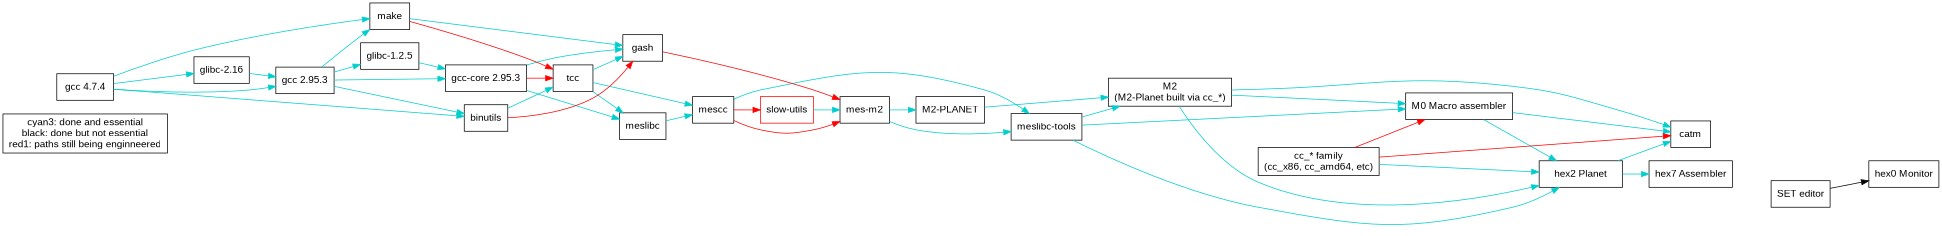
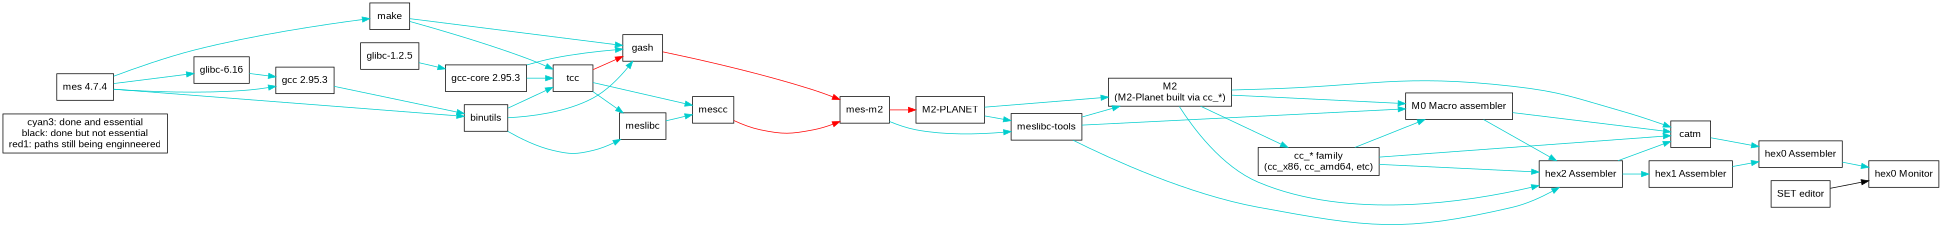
  digraph {
    fontname="Liberation Sans"
    rankdir=LR
    node [fontname="Liberation Sans" shape=box]
    edge [color=cyan3 fontname="Liberation Sans"]
    n1 [label="cyan3: done and essential\nblack: done but not essential\nred1: paths still being enginneered"]
    n2 [label="hex0 Monitor"]
-   n4 [label="hex7 Assembler"]
-   n5 [label="hex2 Planet"]
+   n3 [label="hex0 Assembler"]
+   n4 [label="hex1 Assembler"]
+   n5 [label="hex2 Assembler"]
    n6 [label=catm]
    n7 [label="M0 Macro assembler"]
    n8 [label="cc_* family\n(cc_x86, cc_amd64, etc)"]
    n9 [label="M2\n(M2-Planet built via cc_*)"]
    n10 [label="M2-PLANET"]
    n11 [label="meslibc-tools"]
    n12 [label="mes-m2"]
-   n13 [color=red label="slow-utils"]
    n14 [label=mescc]
    n15 [label=meslibc]
    n16 [label=gash]
    n17 [label=tcc]
    n18 [label="gcc-core 2.95.3"]
    n19 [label=make]
    n20 [label=binutils]
    n21 [label="glibc-1.2.5"]
-   n22 [label="glibc-2.16"]
+   n22 [label="glibc-6.16"]
    n23 [label="gcc 2.95.3"]
-   n24 [label="gcc 4.7.4"]
+   n24 [label="mes 4.7.4"]
    n25 [label="SET editor"]
+   n3 -> n2
+   n4 -> n3
    n5 -> n4
    n5 -> n6
+   n6 -> n3
    n7 -> n5
    n7 -> n6
    n8 -> n5
-   n8 -> n6 [color=red1]
-   n8 -> n7 [color=red1]
+   n8 -> n6
+   n8 -> n7
    n9 -> n5
    n9 -> n6
    n9 -> n7
+   n9 -> n8
    n10 -> n9
-   n14 -> n11
+   n10 -> n11
    n11 -> n5
    n11 -> n7
    n11 -> n9
-   n12 -> n10
+   n12 -> n10 [color=red1]
    n12 -> n11
-   n13 -> n12
    n14 -> n12 [color=red1]
-   n14 -> n13 [color=red1]
    n15 -> n14
    n16 -> n12 [color=red1]
    n17 -> n14
    n17 -> n15
-   n17 -> n16
-   n18 -> n15
+   n17 -> n16 [color=red1]
+   n20 -> n15
    n18 -> n16
-   n18 -> n17 [color=red1]
+   n18 -> n17
    n19 -> n16
-   n19 -> n17 [color=red1]
-   n20 -> n16 [color=red1]
+   n19 -> n17
+   n20 -> n16
    n20 -> n17
    n21 -> n18
    n22 -> n23
-   n23 -> n18
-   n23 -> n19
    n23 -> n20
-   n23 -> n21
    n24 -> n19
    n24 -> n20
    n24 -> n22
    n24 -> n23
    n25 -> n2 [color=black]
  }
